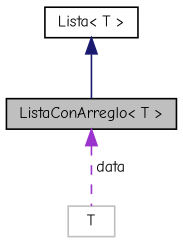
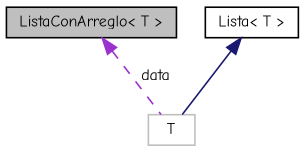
  digraph {
    fontname="Comic Neue"
    node [color=black fillcolor=white fontname="Comic Neue" fontsize=10 shape=record style=filled]
    edge [dir=back fontname="Comic Neue" fontsize=10 labelfontname=Helvetica labelfontsize=10]
    n1 [fillcolor=grey75 fontcolor=black height=0.2 label="ListaConArreglo\< T \>" width=0.4]
    n2 [color=grey75 height=0.2 label=T width=0.4]
    n3 [height=0.2 label="Lista\< T \>" width=0.4]
    n1 -> n2 [color=darkorchid3 label=" data" style=dashed]
-   n3 -> n1 [color=midnightblue style=solid]
+   n3 -> n2 [color=midnightblue style=solid]
  }
